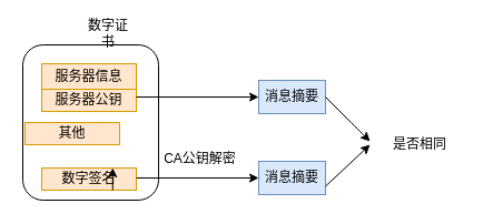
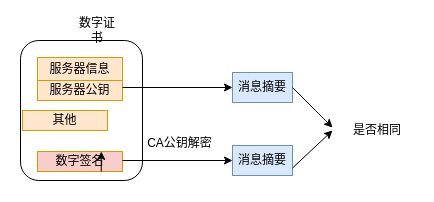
  <mxCell id="0" />
  <mxCell id="1" parent="0" />
  <mxCell id="2" value="" style="rounded=1;whiteSpace=wrap;html=1;" parent="1" vertex="1"><mxGeometry x="20" y="40" width="122" height="140" as="geometry" /></mxCell>
  <mxCell id="3" value="服务器信息" style="rounded=0;whiteSpace=wrap;html=1;fillColor=#ffe6cc;strokeColor=#d79b00;" parent="1" vertex="1"><mxGeometry x="37" y="57" width="85" height="23" as="geometry" /></mxCell>
  <mxCell id="4" value="数字证书" style="text;html=1;strokeColor=none;fillColor=none;align=center;verticalAlign=middle;whiteSpace=wrap;rounded=0;" parent="1" vertex="1"><mxGeometry x="77" y="20" width="40" height="20" as="geometry" /></mxCell>
  <mxCell id="5" value="服务器公钥" style="rounded=0;whiteSpace=wrap;html=1;fillColor=#ffe6cc;strokeColor=#d79b00;" parent="1" vertex="1"><mxGeometry x="37" y="80" width="85" height="20" as="geometry" /></mxCell>
- <mxCell id="6" value="数字签名" style="rounded=0;whiteSpace=wrap;html=1;fillColor=#ffe6cc;strokeColor=#d79b00;" parent="1" vertex="1"><mxGeometry x="37" y="151" width="85" height="20" as="geometry" /></mxCell>
+ <mxCell id="6" value="数字签名" style="rounded=0;whiteSpace=wrap;html=1;fillColor=#f8cecc;strokeColor=#d79b00;" parent="1" vertex="1"><mxGeometry x="37" y="151" width="85" height="20" as="geometry" /></mxCell>
  <mxCell id="7" value="消息摘要" style="rounded=0;whiteSpace=wrap;html=1;fillColor=#dae8fc;strokeColor=#6c8ebf;" parent="1" vertex="1"><mxGeometry x="232" y="72" width="60" height="30" as="geometry" /></mxCell>
  <mxCell id="8" value="CA公钥解密" style="text;html=1;strokeColor=none;fillColor=none;align=center;verticalAlign=middle;whiteSpace=wrap;rounded=0;" parent="1" vertex="1"><mxGeometry x="137" y="130" width="85" height="25" as="geometry" /></mxCell>
  <mxCell id="9" value="其他" style="rounded=0;whiteSpace=wrap;html=1;fillColor=#ffe6cc;strokeColor=#d79b00;" vertex="1" parent="1"><mxGeometry x="22" y="110" width="85" height="20" as="geometry" /></mxCell>
  <mxCell id="10" value="消息摘要" style="rounded=0;whiteSpace=wrap;html=1;fillColor=#dae8fc;strokeColor=#6c8ebf;" vertex="1" parent="1"><mxGeometry x="232" y="145" width="60" height="30" as="geometry" /></mxCell>
  <mxCell id="11" value="" style="endArrow=classic;html=1;entryX=0;entryY=0.5;entryDx=0;entryDy=0;" edge="1" parent="1" target="7"><mxGeometry width="50" height="50" relative="1" as="geometry"><mxPoint x="122" y="87" as="sourcePoint" /><mxPoint x="232" y="82" as="targetPoint" /></mxGeometry></mxCell>
  <mxCell id="12" value="" style="endArrow=classic;html=1;entryX=0;entryY=0.5;entryDx=0;entryDy=0;" edge="1" parent="1" target="10"><mxGeometry width="50" height="50" relative="1" as="geometry"><mxPoint x="122" y="160" as="sourcePoint" /><mxPoint x="-228" y="200" as="targetPoint" /></mxGeometry></mxCell>
  <mxCell id="13" style="edgeStyle=orthogonalEdgeStyle;rounded=0;orthogonalLoop=1;jettySize=auto;html=1;exitX=0.75;exitY=1;exitDx=0;exitDy=0;entryX=0.75;entryY=0;entryDx=0;entryDy=0;" edge="1" parent="1" source="6" target="6"><mxGeometry relative="1" as="geometry" /></mxCell>
  <mxCell id="14" value="" style="endArrow=classic;html=1;" edge="1" parent="1"><mxGeometry width="50" height="50" relative="1" as="geometry"><mxPoint x="292" y="167.5" as="sourcePoint" /><mxPoint x="332" y="130" as="targetPoint" /></mxGeometry></mxCell>
  <mxCell id="15" value="" style="endArrow=classic;html=1;" edge="1" parent="1"><mxGeometry width="50" height="50" relative="1" as="geometry"><mxPoint x="292" y="87" as="sourcePoint" /><mxPoint x="332" y="127" as="targetPoint" /><Array as="points"><mxPoint x="322" y="117" /></Array></mxGeometry></mxCell>
  <mxCell id="16" value="是否相同" style="text;html=1;strokeColor=none;fillColor=none;align=center;verticalAlign=middle;whiteSpace=wrap;rounded=0;" vertex="1" parent="1"><mxGeometry x="342" y="120" width="70" height="20" as="geometry" /></mxCell>
